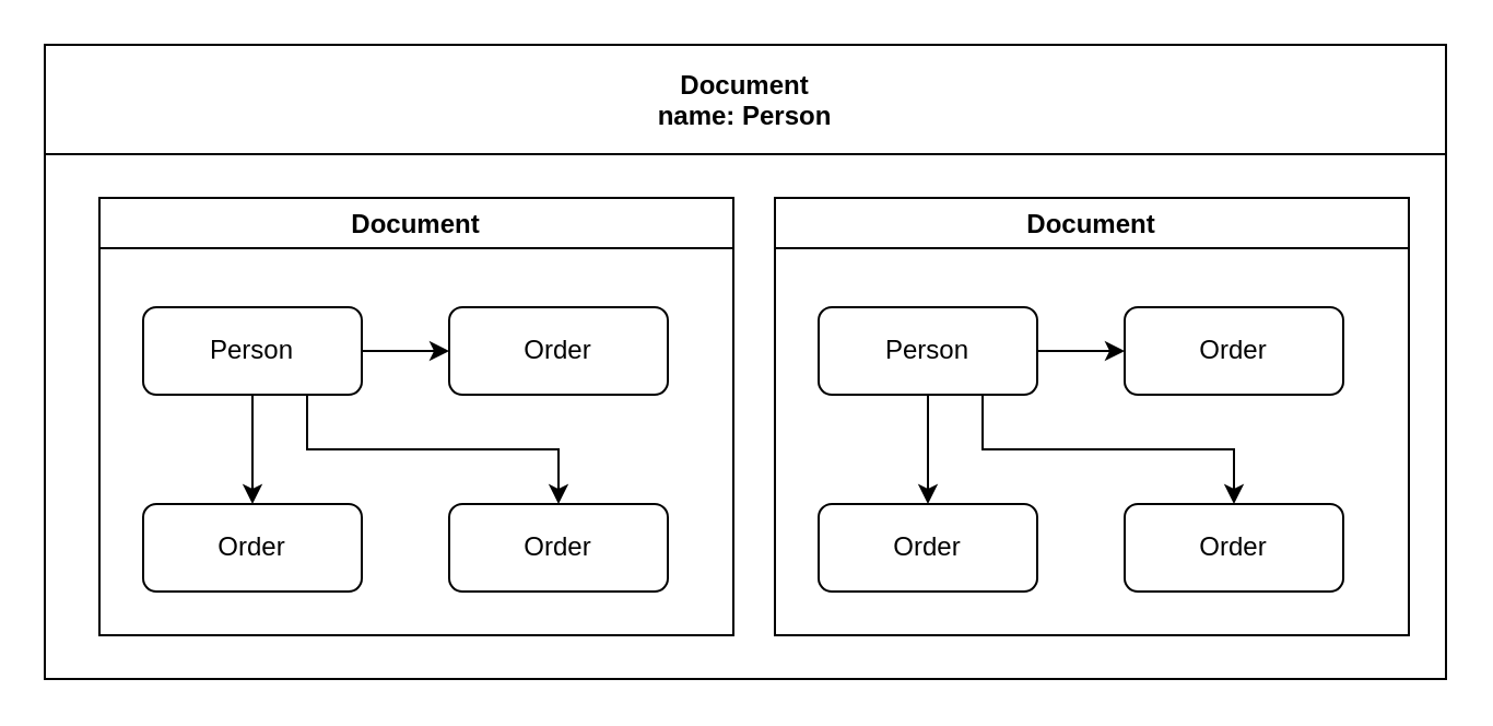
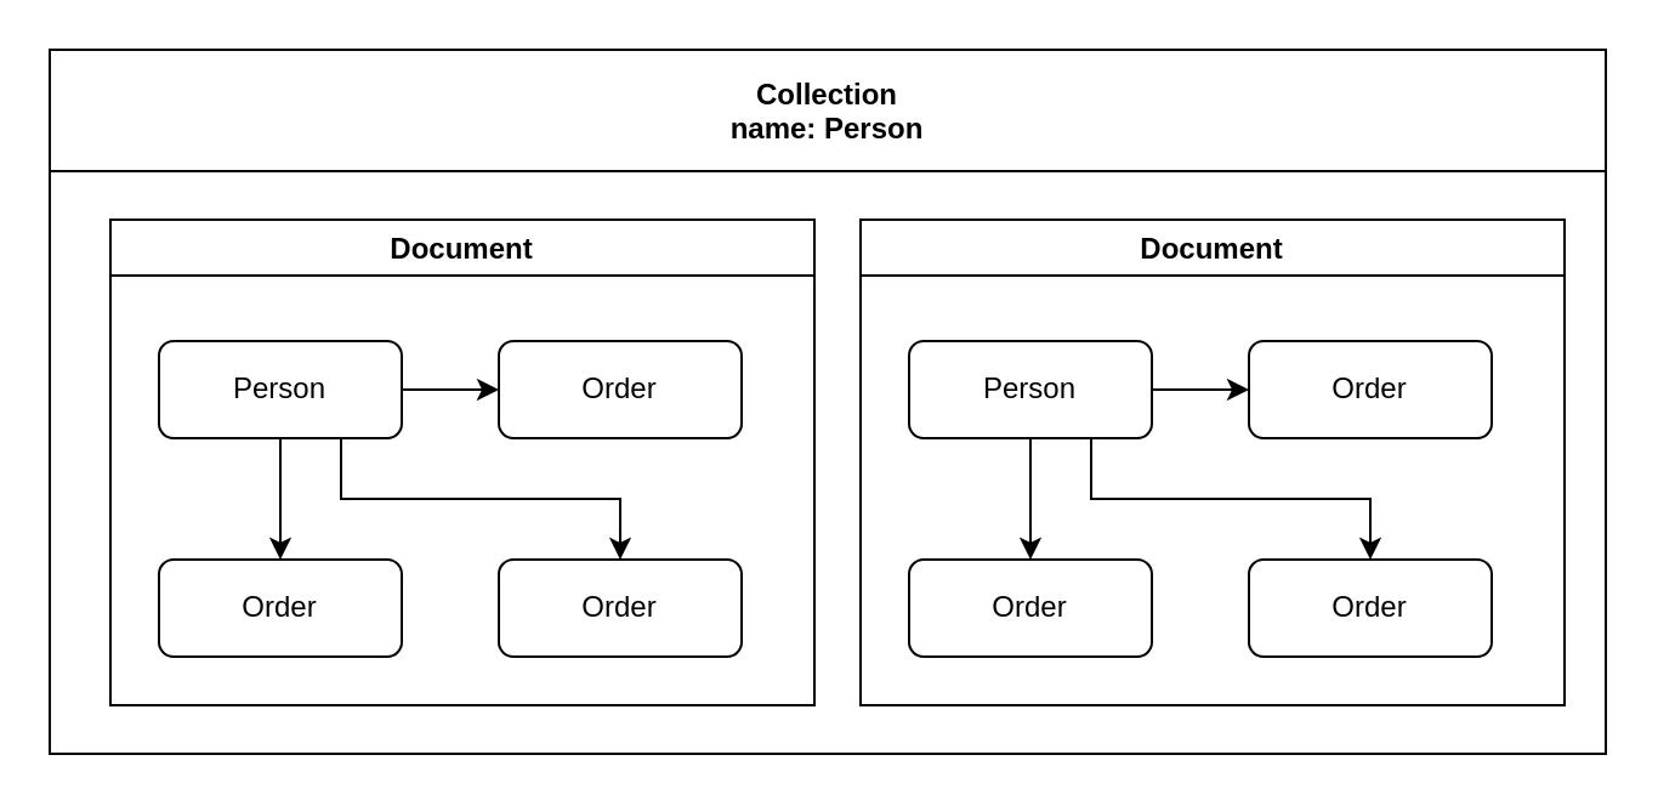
  <mxCell id="0" />
  <mxCell id="1" parent="0" />
- <mxCell id="2" value="Document&#10;name: Person" style="swimlane;startSize=50;" parent="1" vertex="1"><mxGeometry x="20" y="20" width="641" height="290" as="geometry" /></mxCell>
+ <mxCell id="2" value="Collection&#10;name: Person" style="swimlane;startSize=50;" parent="1" vertex="1"><mxGeometry x="20" y="20" width="641" height="290" as="geometry" /></mxCell>
  <mxCell id="3" value="Document" style="swimlane;" parent="2" vertex="1"><mxGeometry x="25" y="70" width="290" height="200" as="geometry" /></mxCell>
  <mxCell id="4" style="edgeStyle=orthogonalEdgeStyle;rounded=0;orthogonalLoop=1;jettySize=auto;html=1;exitX=0.5;exitY=1;exitDx=0;exitDy=0;entryX=0.5;entryY=0;entryDx=0;entryDy=0;" parent="3" source="7" target="9" edge="1"><mxGeometry relative="1" as="geometry" /></mxCell>
  <mxCell id="5" style="edgeStyle=orthogonalEdgeStyle;rounded=0;orthogonalLoop=1;jettySize=auto;html=1;exitX=0.75;exitY=1;exitDx=0;exitDy=0;entryX=0.5;entryY=0;entryDx=0;entryDy=0;" parent="3" source="7" target="10" edge="1"><mxGeometry relative="1" as="geometry" /></mxCell>
  <mxCell id="6" style="edgeStyle=orthogonalEdgeStyle;rounded=0;orthogonalLoop=1;jettySize=auto;html=1;exitX=1;exitY=0.5;exitDx=0;exitDy=0;entryX=0;entryY=0.5;entryDx=0;entryDy=0;" parent="3" source="7" target="8" edge="1"><mxGeometry relative="1" as="geometry" /></mxCell>
  <mxCell id="7" value="Person" style="rounded=1;whiteSpace=wrap;html=1;" parent="3" vertex="1"><mxGeometry x="20" y="50" width="100" height="40" as="geometry" /></mxCell>
  <mxCell id="8" value="Order" style="rounded=1;whiteSpace=wrap;html=1;" parent="3" vertex="1"><mxGeometry x="160" y="50" width="100" height="40" as="geometry" /></mxCell>
  <mxCell id="9" value="Order" style="rounded=1;whiteSpace=wrap;html=1;" parent="3" vertex="1"><mxGeometry x="20" y="140" width="100" height="40" as="geometry" /></mxCell>
  <mxCell id="10" value="Order" style="rounded=1;whiteSpace=wrap;html=1;" parent="3" vertex="1"><mxGeometry x="160" y="140" width="100" height="40" as="geometry" /></mxCell>
  <mxCell id="11" value="Document" style="swimlane;" vertex="1" parent="2"><mxGeometry x="334" y="70" width="290" height="200" as="geometry" /></mxCell>
  <mxCell id="12" style="edgeStyle=orthogonalEdgeStyle;rounded=0;orthogonalLoop=1;jettySize=auto;html=1;exitX=0.5;exitY=1;exitDx=0;exitDy=0;entryX=0.5;entryY=0;entryDx=0;entryDy=0;" edge="1" parent="11" source="15" target="17"><mxGeometry relative="1" as="geometry" /></mxCell>
  <mxCell id="13" style="edgeStyle=orthogonalEdgeStyle;rounded=0;orthogonalLoop=1;jettySize=auto;html=1;exitX=0.75;exitY=1;exitDx=0;exitDy=0;entryX=0.5;entryY=0;entryDx=0;entryDy=0;" edge="1" parent="11" source="15" target="18"><mxGeometry relative="1" as="geometry" /></mxCell>
  <mxCell id="14" style="edgeStyle=orthogonalEdgeStyle;rounded=0;orthogonalLoop=1;jettySize=auto;html=1;exitX=1;exitY=0.5;exitDx=0;exitDy=0;entryX=0;entryY=0.5;entryDx=0;entryDy=0;" edge="1" parent="11" source="15" target="16"><mxGeometry relative="1" as="geometry" /></mxCell>
  <mxCell id="15" value="Person" style="rounded=1;whiteSpace=wrap;html=1;" vertex="1" parent="11"><mxGeometry x="20" y="50" width="100" height="40" as="geometry" /></mxCell>
  <mxCell id="16" value="Order" style="rounded=1;whiteSpace=wrap;html=1;" vertex="1" parent="11"><mxGeometry x="160" y="50" width="100" height="40" as="geometry" /></mxCell>
  <mxCell id="17" value="Order" style="rounded=1;whiteSpace=wrap;html=1;" vertex="1" parent="11"><mxGeometry x="20" y="140" width="100" height="40" as="geometry" /></mxCell>
  <mxCell id="18" value="Order" style="rounded=1;whiteSpace=wrap;html=1;" vertex="1" parent="11"><mxGeometry x="160" y="140" width="100" height="40" as="geometry" /></mxCell>
